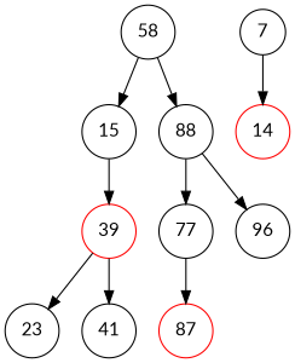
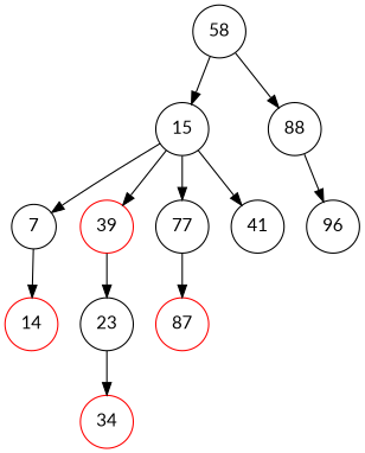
  digraph {
    fontname=Lato
    node [color=black fontname=Lato shape=circle]
    edge [fontname=Lato]
    n1 [label=58]
    15
    88
    7
    n5 [color=red label=39]
    n6 [label=77]
    96
    14 [color=red]
    23
    41
+   34 [color=red]
    87 [color=red]
    n1 -> 15
    n1 -> 88
+   15 -> 7
    15 -> n5
-   88 -> n6
+   15 -> n6
    88 -> 96
    7 -> 14
    n5 -> 23
-   n5 -> 41
+   15 -> 41
    n6 -> 87
+   23 -> 34
  }
